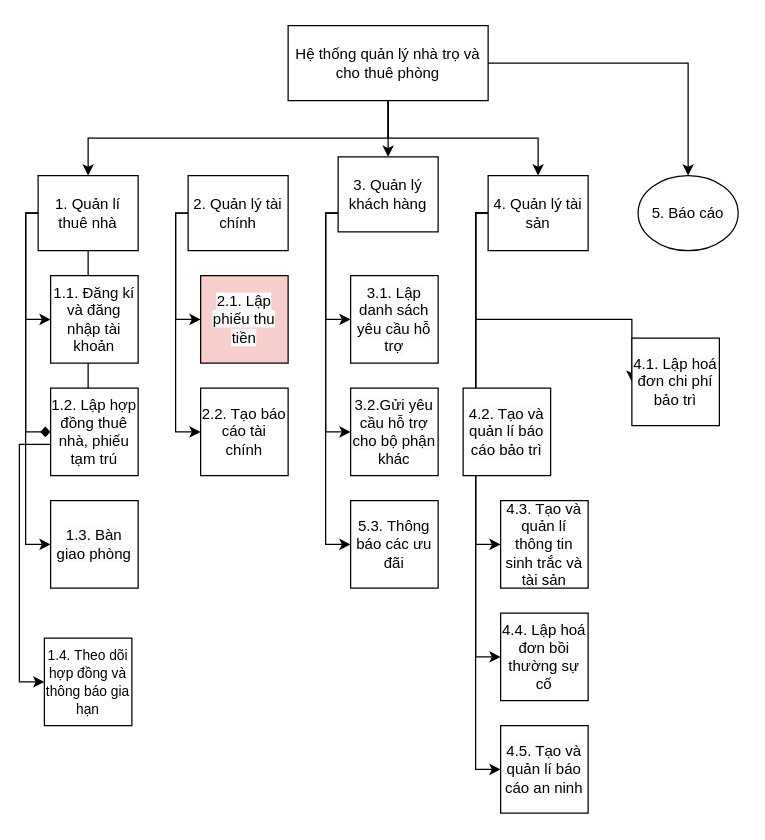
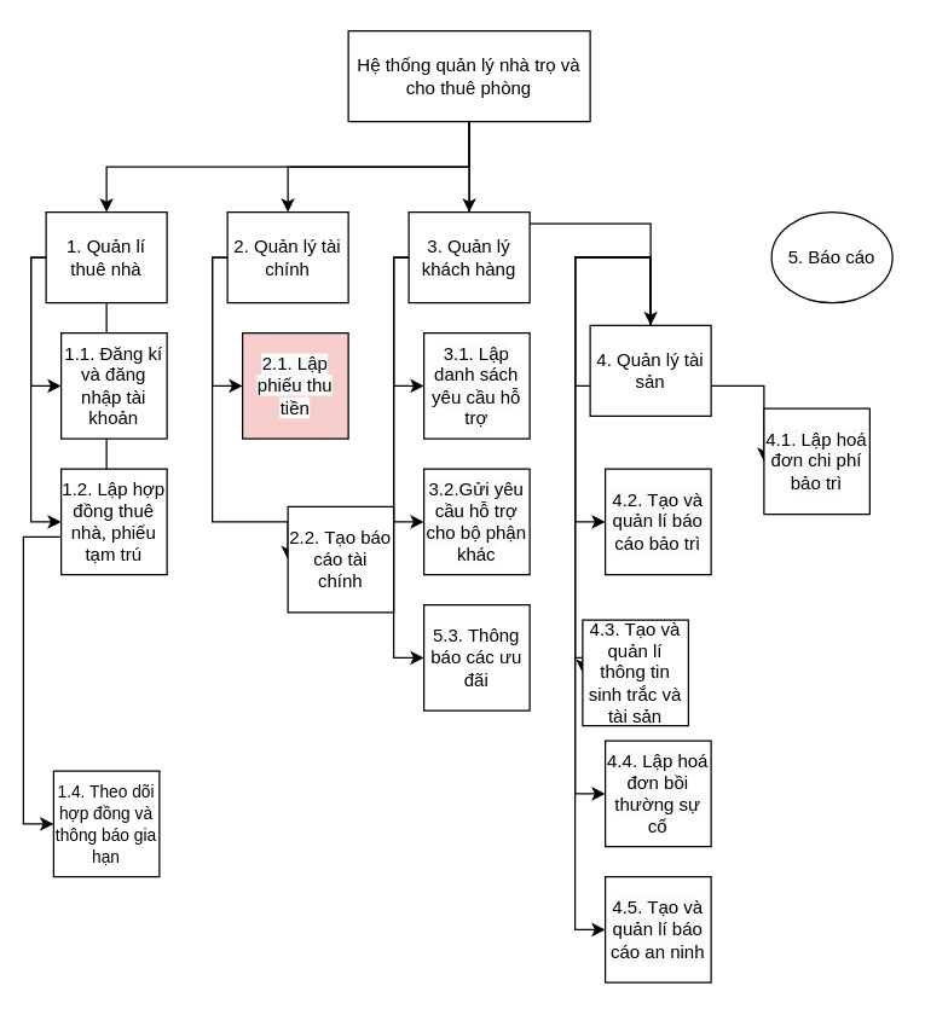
  <mxCell id="0" />
  <mxCell id="1" parent="0" />
  <mxCell id="2" style="edgeStyle=orthogonalEdgeStyle;rounded=0;orthogonalLoop=1;jettySize=auto;html=1;entryX=0.5;entryY=0;entryDx=0;entryDy=0;" parent="1" source="6" target="10" edge="1"><mxGeometry relative="1" as="geometry" /></mxCell>
  <mxCell id="3" style="edgeStyle=orthogonalEdgeStyle;rounded=0;orthogonalLoop=1;jettySize=auto;html=1;entryX=0.5;entryY=0;entryDx=0;entryDy=0;" parent="1" source="6" target="25" edge="1"><mxGeometry relative="1" as="geometry" /></mxCell>
- <mxCell id="4" style="edgeStyle=orthogonalEdgeStyle;rounded=0;orthogonalLoop=1;jettySize=auto;html=1;" parent="1" source="6" target="14" edge="1"><mxGeometry relative="1" as="geometry" /></mxCell>
+ <mxCell id="4" style="edgeStyle=orthogonalEdgeStyle;rounded=0;orthogonalLoop=1;jettySize=auto;html=1;entryX=0.5;entryY=0;entryDx=0;entryDy=0;" parent="1" source="6" target="13" edge="1"><mxGeometry relative="1" as="geometry" /></mxCell>
  <mxCell id="5" style="edgeStyle=orthogonalEdgeStyle;rounded=0;orthogonalLoop=1;jettySize=auto;html=1;entryX=0.5;entryY=0;entryDx=0;entryDy=0;" parent="1" source="6" target="19" edge="1"><mxGeometry relative="1" as="geometry"><Array as="points"><mxPoint x="310" y="110" /><mxPoint x="70" y="110" /></Array></mxGeometry></mxCell>
  <mxCell id="6" value="Hệ thống quản lý nhà trọ và cho thuê phòng" style="rounded=0;whiteSpace=wrap;html=1;" parent="1" vertex="1"><mxGeometry x="230" y="20" width="160" height="60" as="geometry" /></mxCell>
  <mxCell id="7" style="edgeStyle=orthogonalEdgeStyle;rounded=0;orthogonalLoop=1;jettySize=auto;html=1;entryX=0;entryY=0.5;entryDx=0;entryDy=0;" parent="1" source="10" target="32" edge="1"><mxGeometry relative="1" as="geometry"><Array as="points"><mxPoint x="260" y="170" /><mxPoint x="260" y="255" /></Array></mxGeometry></mxCell>
  <mxCell id="8" style="edgeStyle=orthogonalEdgeStyle;rounded=0;orthogonalLoop=1;jettySize=auto;html=1;entryX=0;entryY=0.5;entryDx=0;entryDy=0;" parent="1" source="10" target="31" edge="1"><mxGeometry relative="1" as="geometry"><Array as="points"><mxPoint x="260" y="170" /><mxPoint x="260" y="345" /></Array></mxGeometry></mxCell>
  <mxCell id="9" style="edgeStyle=orthogonalEdgeStyle;rounded=0;orthogonalLoop=1;jettySize=auto;html=1;entryX=0;entryY=0.5;entryDx=0;entryDy=0;" parent="1" source="10" edge="1"><mxGeometry relative="1" as="geometry"><Array as="points"><mxPoint x="260" y="170" /><mxPoint x="260" y="435" /></Array><mxPoint x="280" y="435" as="targetPoint" /></mxGeometry></mxCell>
- <mxCell id="10" value="3. Quản lý khách hàng" style="rounded=0;whiteSpace=wrap;html=1;" parent="1" vertex="1"><mxGeometry x="270" y="125" width="80" height="60" as="geometry" /></mxCell>
+ <mxCell id="10" value="3. Quản lý khách hàng" style="rounded=0;whiteSpace=wrap;html=1;" parent="1" vertex="1"><mxGeometry x="270" y="140" width="80" height="60" as="geometry" /></mxCell>
  <mxCell id="11" style="edgeStyle=orthogonalEdgeStyle;rounded=0;orthogonalLoop=1;jettySize=auto;html=1;entryX=0;entryY=0.5;entryDx=0;entryDy=0;" parent="1" source="13" target="30" edge="1"><mxGeometry relative="1" as="geometry"><Array as="points"><mxPoint x="140" y="170" /><mxPoint x="140" y="255" /></Array></mxGeometry></mxCell>
  <mxCell id="12" style="edgeStyle=orthogonalEdgeStyle;rounded=0;orthogonalLoop=1;jettySize=auto;html=1;entryX=0;entryY=0.5;entryDx=0;entryDy=0;" parent="1" source="13" target="29" edge="1"><mxGeometry relative="1" as="geometry"><Array as="points"><mxPoint x="140" y="170" /><mxPoint x="140" y="345" /></Array></mxGeometry></mxCell>
  <mxCell id="13" value="2. Quản lý tài chính" style="rounded=0;whiteSpace=wrap;html=1;" parent="1" vertex="1"><mxGeometry x="150" y="140" width="80" height="60" as="geometry" /></mxCell>
  <mxCell id="14" value="5. Báo cáo" style="ellipse;whiteSpace=wrap;html=1;" parent="1" vertex="1"><mxGeometry x="510" y="140" width="80" height="60" as="geometry" /></mxCell>
  <mxCell id="15" style="edgeStyle=orthogonalEdgeStyle;rounded=0;orthogonalLoop=1;jettySize=auto;html=1;entryX=0;entryY=0.5;entryDx=0;entryDy=0;" parent="1" source="19" target="26" edge="1"><mxGeometry relative="1" as="geometry"><Array as="points"><mxPoint x="20" y="170" /><mxPoint x="20" y="255" /></Array></mxGeometry></mxCell>
- <mxCell id="16" style="edgeStyle=orthogonalEdgeStyle;rounded=0;orthogonalLoop=1;jettySize=auto;html=1;entryX=0;entryY=0.5;entryDx=0;entryDy=0;endArrow=diamond;" parent="1" source="19" target="27" edge="1"><mxGeometry relative="1" as="geometry"><Array as="points"><mxPoint x="20" y="170" /><mxPoint x="20" y="345" /></Array></mxGeometry></mxCell>
- <mxCell id="17" style="edgeStyle=orthogonalEdgeStyle;rounded=0;orthogonalLoop=1;jettySize=auto;html=1;entryX=0;entryY=0.5;entryDx=0;entryDy=0;" parent="1" source="19" target="28" edge="1"><mxGeometry relative="1" as="geometry"><Array as="points"><mxPoint x="20" y="170" /><mxPoint x="20" y="435" /></Array></mxGeometry></mxCell>
+ <mxCell id="16" style="edgeStyle=orthogonalEdgeStyle;rounded=0;orthogonalLoop=1;jettySize=auto;html=1;entryX=0;entryY=0.5;entryDx=0;entryDy=0;" parent="1" source="19" target="27" edge="1"><mxGeometry relative="1" as="geometry"><Array as="points"><mxPoint x="20" y="170" /><mxPoint x="20" y="345" /></Array></mxGeometry></mxCell>
  <mxCell id="18" style="edgeStyle=orthogonalEdgeStyle;rounded=0;orthogonalLoop=1;jettySize=auto;html=1;entryX=0;entryY=0.5;entryDx=0;entryDy=0;" parent="1" source="19" target="38" edge="1"><mxGeometry relative="1" as="geometry" /></mxCell>
  <mxCell id="19" value="1. Quản lí thuê nhà" style="rounded=0;whiteSpace=wrap;html=1;" parent="1" vertex="1"><mxGeometry x="30" y="140" width="80" height="60" as="geometry" /></mxCell>
  <mxCell id="20" style="edgeStyle=orthogonalEdgeStyle;rounded=0;orthogonalLoop=1;jettySize=auto;html=1;entryX=0;entryY=0.5;entryDx=0;entryDy=0;" parent="1" source="25" target="35" edge="1"><mxGeometry relative="1" as="geometry"><Array as="points"><mxPoint x="380" y="170" /><mxPoint x="380" y="255" /></Array></mxGeometry></mxCell>
  <mxCell id="21" style="edgeStyle=orthogonalEdgeStyle;rounded=0;orthogonalLoop=1;jettySize=auto;html=1;entryX=0;entryY=0.5;entryDx=0;entryDy=0;" parent="1" source="25" target="34" edge="1"><mxGeometry relative="1" as="geometry"><Array as="points"><mxPoint x="380" y="170" /><mxPoint x="380" y="345" /></Array></mxGeometry></mxCell>
  <mxCell id="22" style="edgeStyle=orthogonalEdgeStyle;rounded=0;orthogonalLoop=1;jettySize=auto;html=1;entryX=0;entryY=0.5;entryDx=0;entryDy=0;" parent="1" source="25" target="33" edge="1"><mxGeometry relative="1" as="geometry"><Array as="points"><mxPoint x="380" y="170" /><mxPoint x="380" y="435" /></Array></mxGeometry></mxCell>
  <mxCell id="23" style="edgeStyle=orthogonalEdgeStyle;rounded=0;orthogonalLoop=1;jettySize=auto;html=1;entryX=0;entryY=0.5;entryDx=0;entryDy=0;" parent="1" source="25" target="37" edge="1"><mxGeometry relative="1" as="geometry"><Array as="points"><mxPoint x="380" y="170" /><mxPoint x="380" y="525" /></Array></mxGeometry></mxCell>
  <mxCell id="24" style="edgeStyle=orthogonalEdgeStyle;rounded=0;orthogonalLoop=1;jettySize=auto;html=1;entryX=0;entryY=0.5;entryDx=0;entryDy=0;" parent="1" source="25" target="36" edge="1"><mxGeometry relative="1" as="geometry"><Array as="points"><mxPoint x="380" y="170" /><mxPoint x="380" y="615" /></Array></mxGeometry></mxCell>
- <mxCell id="25" value="4. Quản lý tài sản" style="rounded=0;whiteSpace=wrap;html=1;" parent="1" vertex="1"><mxGeometry x="390" y="140" width="80" height="60" as="geometry" /></mxCell>
+ <mxCell id="25" value="4. Quản lý tài sản" style="rounded=0;whiteSpace=wrap;html=1;" parent="1" vertex="1"><mxGeometry x="390" y="215" width="80" height="60" as="geometry" /></mxCell>
  <mxCell id="26" value="1.1. Đăng kí và đăng nhập tài khoản" style="whiteSpace=wrap;html=1;aspect=fixed;" parent="1" vertex="1"><mxGeometry x="40" y="220" width="70" height="70" as="geometry" /></mxCell>
  <mxCell id="27" value="1.2. Lập hợp đồng thuê nhà, phiếu tạm trú" style="whiteSpace=wrap;html=1;aspect=fixed;" parent="1" vertex="1"><mxGeometry x="40" y="310" width="70" height="70" as="geometry" /></mxCell>
- <mxCell id="28" value="&lt;br&gt;&lt;span style=&quot;color: rgb(0, 0, 0); font-family: Helvetica; font-size: 12px; font-style: normal; font-variant-ligatures: normal; font-variant-caps: normal; font-weight: 400; letter-spacing: normal; orphans: 2; text-align: center; text-indent: 0px; text-transform: none; widows: 2; word-spacing: 0px; -webkit-text-stroke-width: 0px; white-space: normal; background-color: rgb(251, 251, 251); text-decoration-thickness: initial; text-decoration-style: initial; text-decoration-color: initial; display: inline !important; float: none;&quot;&gt;1.3. Bàn giao phòng&lt;/span&gt;&lt;div&gt;&lt;br/&gt;&lt;/div&gt;" style="whiteSpace=wrap;html=1;aspect=fixed;" parent="1" vertex="1"><mxGeometry x="40" y="400" width="70" height="70" as="geometry" /></mxCell>
- <mxCell id="29" value="2.2. Tạo báo cáo tài chính" style="whiteSpace=wrap;html=1;aspect=fixed;" parent="1" vertex="1"><mxGeometry x="160" y="310" width="70" height="70" as="geometry" /></mxCell>
+ <mxCell id="29" value="2.2. Tạo báo cáo tài chính" style="whiteSpace=wrap;html=1;aspect=fixed;" parent="1" vertex="1"><mxGeometry x="190" y="335" width="70" height="70" as="geometry" /></mxCell>
  <mxCell id="30" value="&lt;br&gt;&lt;span style=&quot;color: rgb(0, 0, 0); font-family: Helvetica; font-size: 12px; font-style: normal; font-variant-ligatures: normal; font-variant-caps: normal; font-weight: 400; letter-spacing: normal; orphans: 2; text-align: center; text-indent: 0px; text-transform: none; widows: 2; word-spacing: 0px; -webkit-text-stroke-width: 0px; white-space: normal; background-color: rgb(251, 251, 251); text-decoration-thickness: initial; text-decoration-style: initial; text-decoration-color: initial; display: inline !important; float: none;&quot;&gt;2.1. Lập phiếu thu tiền&lt;/span&gt;&lt;div&gt;&lt;br/&gt;&lt;/div&gt;" style="whiteSpace=wrap;html=1;aspect=fixed;fillColor=#f8cecc;" parent="1" vertex="1"><mxGeometry x="160" y="220" width="70" height="70" as="geometry" /></mxCell>
  <mxCell id="31" value="&lt;br&gt;&lt;span style=&quot;color: rgb(0, 0, 0); font-family: Helvetica; font-size: 12px; font-style: normal; font-variant-ligatures: normal; font-variant-caps: normal; font-weight: 400; letter-spacing: normal; orphans: 2; text-align: center; text-indent: 0px; text-transform: none; widows: 2; word-spacing: 0px; -webkit-text-stroke-width: 0px; white-space: normal; background-color: rgb(251, 251, 251); text-decoration-thickness: initial; text-decoration-style: initial; text-decoration-color: initial; display: inline !important; float: none;&quot;&gt;3.2.Gửi yêu cầu hỗ trợ cho bộ phận khác&lt;/span&gt;&lt;div&gt;&lt;br/&gt;&lt;/div&gt;" style="whiteSpace=wrap;html=1;aspect=fixed;" parent="1" vertex="1"><mxGeometry x="280" y="310" width="70" height="70" as="geometry" /></mxCell>
  <mxCell id="32" value="&lt;br&gt;&lt;span style=&quot;color: rgb(0, 0, 0); font-family: Helvetica; font-size: 12px; font-style: normal; font-variant-ligatures: normal; font-variant-caps: normal; font-weight: 400; letter-spacing: normal; orphans: 2; text-align: center; text-indent: 0px; text-transform: none; widows: 2; word-spacing: 0px; -webkit-text-stroke-width: 0px; white-space: normal; background-color: rgb(251, 251, 251); text-decoration-thickness: initial; text-decoration-style: initial; text-decoration-color: initial; display: inline !important; float: none;&quot;&gt;3.1. Lập danh sách yêu cầu hỗ trợ&lt;/span&gt;&lt;div&gt;&lt;br/&gt;&lt;/div&gt;" style="whiteSpace=wrap;html=1;aspect=fixed;" parent="1" vertex="1"><mxGeometry x="280" y="220" width="70" height="70" as="geometry" /></mxCell>
- <mxCell id="33" value="&lt;div style=&quot;forced-color-adjust: none;&quot;&gt;4.3. Tạo và quản lí thông tin sinh trắc và tài sản&lt;br&gt;&lt;/div&gt;" style="whiteSpace=wrap;html=1;aspect=fixed;" parent="1" vertex="1"><mxGeometry x="400" y="400" width="70" height="70" as="geometry" /></mxCell>
- <mxCell id="34" value="&lt;br style=&quot;forced-color-adjust: none; color: rgb(0, 0, 0); font-family: Helvetica; font-size: 12px; font-style: normal; font-variant-ligatures: normal; font-variant-caps: normal; font-weight: 400; letter-spacing: normal; orphans: 2; text-align: center; text-indent: 0px; text-transform: none; widows: 2; word-spacing: 0px; -webkit-text-stroke-width: 0px; white-space: normal; background-color: rgb(251, 251, 251); text-decoration-thickness: initial; text-decoration-style: initial; text-decoration-color: initial;&quot;&gt;&lt;span style=&quot;forced-color-adjust: none; color: rgb(0, 0, 0); font-family: Helvetica; font-size: 12px; font-style: normal; font-variant-ligatures: normal; font-variant-caps: normal; font-weight: 400; letter-spacing: normal; orphans: 2; text-align: center; text-indent: 0px; text-transform: none; widows: 2; word-spacing: 0px; -webkit-text-stroke-width: 0px; white-space: normal; text-decoration-thickness: initial; text-decoration-style: initial; text-decoration-color: initial; background-color: rgb(251, 251, 251); float: none; display: inline !important;&quot;&gt;4.2. Tạo và quản lí báo cáo bảo trì&lt;/span&gt;&lt;div&gt;&lt;br&gt;&lt;/div&gt;" style="whiteSpace=wrap;html=1;aspect=fixed;" parent="1" vertex="1"><mxGeometry x="370" y="310" width="70" height="70" as="geometry" /></mxCell>
+ <mxCell id="33" value="&lt;div style=&quot;forced-color-adjust: none;&quot;&gt;4.3. Tạo và quản lí thông tin sinh trắc và tài sản&lt;br&gt;&lt;/div&gt;" style="whiteSpace=wrap;html=1;aspect=fixed;" parent="1" vertex="1"><mxGeometry x="385" y="410" width="70" height="70" as="geometry" /></mxCell>
+ <mxCell id="34" value="&lt;br style=&quot;forced-color-adjust: none; color: rgb(0, 0, 0); font-family: Helvetica; font-size: 12px; font-style: normal; font-variant-ligatures: normal; font-variant-caps: normal; font-weight: 400; letter-spacing: normal; orphans: 2; text-align: center; text-indent: 0px; text-transform: none; widows: 2; word-spacing: 0px; -webkit-text-stroke-width: 0px; white-space: normal; background-color: rgb(251, 251, 251); text-decoration-thickness: initial; text-decoration-style: initial; text-decoration-color: initial;&quot;&gt;&lt;span style=&quot;forced-color-adjust: none; color: rgb(0, 0, 0); font-family: Helvetica; font-size: 12px; font-style: normal; font-variant-ligatures: normal; font-variant-caps: normal; font-weight: 400; letter-spacing: normal; orphans: 2; text-align: center; text-indent: 0px; text-transform: none; widows: 2; word-spacing: 0px; -webkit-text-stroke-width: 0px; white-space: normal; text-decoration-thickness: initial; text-decoration-style: initial; text-decoration-color: initial; background-color: rgb(251, 251, 251); float: none; display: inline !important;&quot;&gt;4.2. Tạo và quản lí báo cáo bảo trì&lt;/span&gt;&lt;div&gt;&lt;br&gt;&lt;/div&gt;" style="whiteSpace=wrap;html=1;aspect=fixed;" parent="1" vertex="1"><mxGeometry x="400" y="310" width="70" height="70" as="geometry" /></mxCell>
  <mxCell id="35" value="&lt;br&gt;&lt;span style=&quot;color: rgb(0, 0, 0); font-family: Helvetica; font-size: 12px; font-style: normal; font-variant-ligatures: normal; font-variant-caps: normal; font-weight: 400; letter-spacing: normal; orphans: 2; text-align: center; text-indent: 0px; text-transform: none; widows: 2; word-spacing: 0px; -webkit-text-stroke-width: 0px; white-space: normal; background-color: rgb(251, 251, 251); text-decoration-thickness: initial; text-decoration-style: initial; text-decoration-color: initial; display: inline !important; float: none;&quot;&gt;4.1. Lập hoá đơn chi phí bảo trì&lt;/span&gt;&lt;div&gt;&lt;br&gt;&lt;/div&gt;" style="whiteSpace=wrap;html=1;aspect=fixed;" parent="1" vertex="1"><mxGeometry x="505" y="270" width="70" height="70" as="geometry" /></mxCell>
  <mxCell id="36" value="&lt;br&gt;&lt;br style=&quot;forced-color-adjust: none;&quot;&gt;&lt;span style=&quot;forced-color-adjust: none; color: rgb(0, 0, 0); font-family: Helvetica; font-size: 12px; font-style: normal; font-variant-ligatures: normal; font-variant-caps: normal; font-weight: 400; letter-spacing: normal; orphans: 2; text-align: center; text-indent: 0px; text-transform: none; widows: 2; word-spacing: 0px; -webkit-text-stroke-width: 0px; white-space: normal; background-color: rgb(251, 251, 251); text-decoration-thickness: initial; text-decoration-style: initial; text-decoration-color: initial; float: none; display: inline !important;&quot;&gt;4.5. Tạo và quản lí báo cáo an ninh&lt;/span&gt;&lt;div style=&quot;forced-color-adjust: none;&quot;&gt;&lt;br&gt;&lt;br&gt;&lt;/div&gt;" style="whiteSpace=wrap;html=1;aspect=fixed;" parent="1" vertex="1"><mxGeometry x="400" y="580" width="70" height="70" as="geometry" /></mxCell>
  <mxCell id="37" value="&lt;br&gt;&lt;span style=&quot;color: rgb(0, 0, 0); font-family: Helvetica; font-size: 12px; font-style: normal; font-variant-ligatures: normal; font-variant-caps: normal; font-weight: 400; letter-spacing: normal; orphans: 2; text-align: center; text-indent: 0px; text-transform: none; widows: 2; word-spacing: 0px; -webkit-text-stroke-width: 0px; white-space: normal; background-color: rgb(251, 251, 251); text-decoration-thickness: initial; text-decoration-style: initial; text-decoration-color: initial; display: inline !important; float: none;&quot;&gt;4.4. Lập hoá đơn bồi thường sự cố&lt;/span&gt;&lt;div&gt;&lt;br/&gt;&lt;/div&gt;" style="whiteSpace=wrap;html=1;aspect=fixed;" parent="1" vertex="1"><mxGeometry x="400" y="490" width="70" height="70" as="geometry" /></mxCell>
  <mxCell id="38" value="&lt;font style=&quot;text-align: left; font-size: 11px;&quot;&gt;1.4. Theo dõi hợp đồng và thông báo gia hạn&lt;/font&gt;" style="whiteSpace=wrap;html=1;aspect=fixed;" parent="1" vertex="1"><mxGeometry x="35" y="510" width="70" height="70" as="geometry" /></mxCell>
  <mxCell id="39" value="5.3. Thông báo các ưu đãi" style="whiteSpace=wrap;html=1;aspect=fixed;" parent="1" vertex="1"><mxGeometry x="280" y="400" width="70" height="70" as="geometry" /></mxCell>
